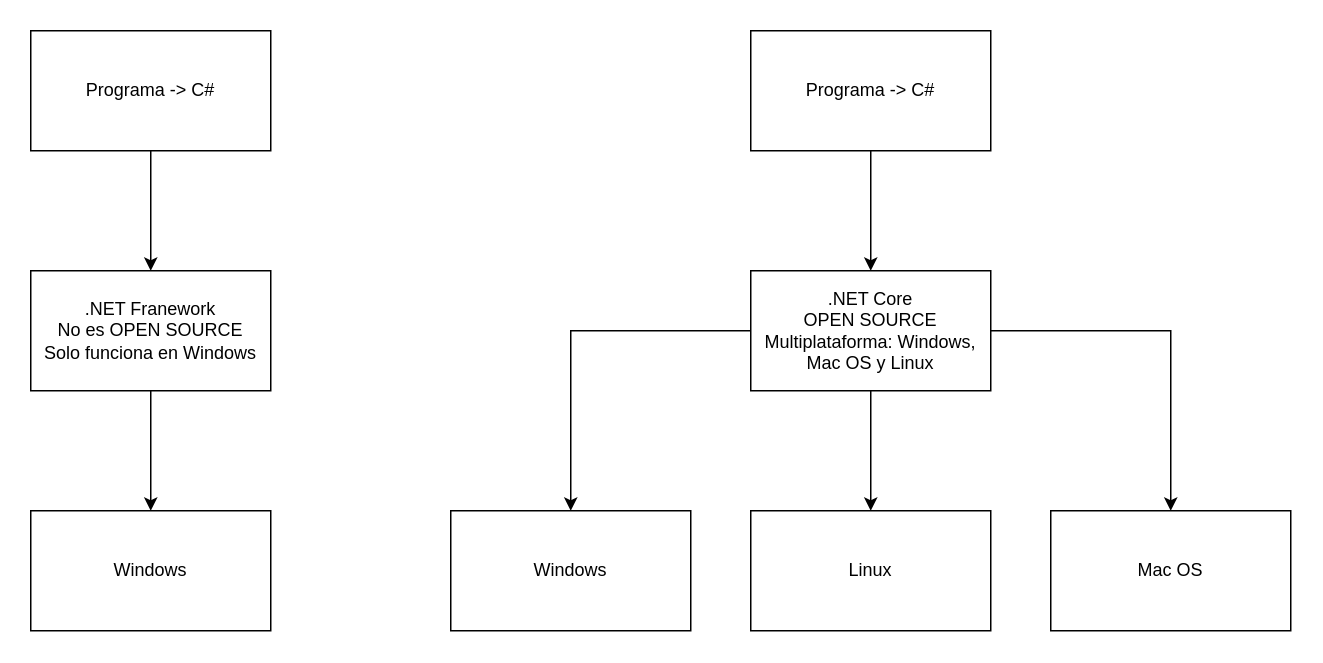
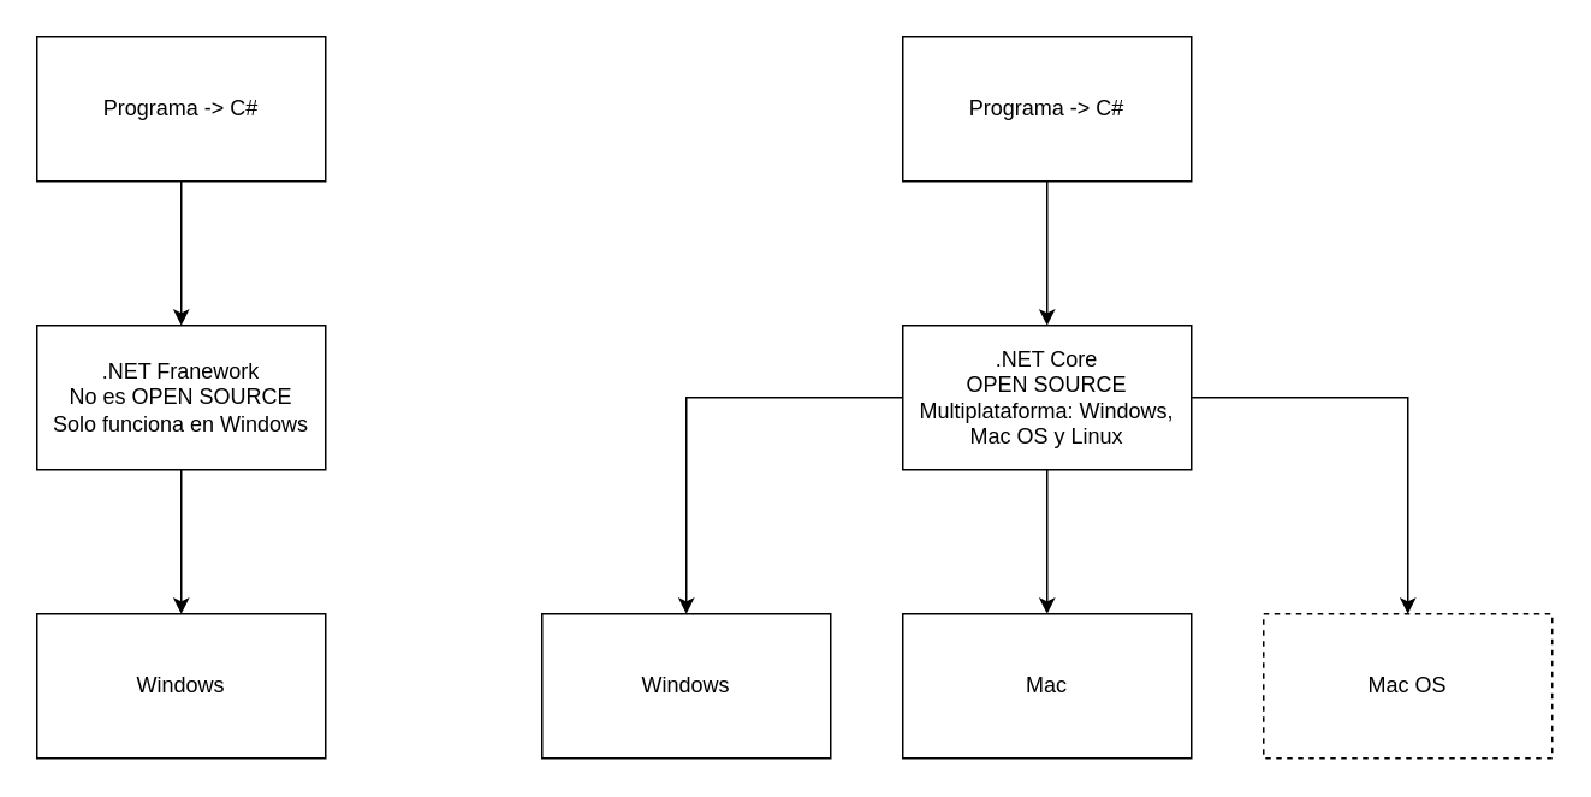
  <mxCell id="0" />
  <mxCell id="1" parent="0" />
  <mxCell id="2" value="" style="edgeStyle=orthogonalEdgeStyle;rounded=0;orthogonalLoop=1;jettySize=auto;html=1;" edge="1" parent="1" source="3" target="5"><mxGeometry relative="1" as="geometry" /></mxCell>
  <mxCell id="3" value="Programa -&amp;gt; C#" style="rounded=0;whiteSpace=wrap;html=1;" vertex="1" parent="1"><mxGeometry x="20" y="20" width="160" height="80" as="geometry" /></mxCell>
  <mxCell id="4" value="" style="edgeStyle=orthogonalEdgeStyle;rounded=0;orthogonalLoop=1;jettySize=auto;html=1;" edge="1" parent="1" source="5" target="6"><mxGeometry relative="1" as="geometry" /></mxCell>
  <mxCell id="5" value=".NET Franework&lt;br&gt;No es OPEN SOURCE&lt;br&gt;Solo funciona en Windows" style="rounded=0;whiteSpace=wrap;html=1;" vertex="1" parent="1"><mxGeometry x="20" y="180" width="160" height="80" as="geometry" /></mxCell>
  <mxCell id="6" value="Windows" style="rounded=0;whiteSpace=wrap;html=1;" vertex="1" parent="1"><mxGeometry x="20" y="340" width="160" height="80" as="geometry" /></mxCell>
  <mxCell id="7" value="" style="edgeStyle=orthogonalEdgeStyle;rounded=0;orthogonalLoop=1;jettySize=auto;html=1;" edge="1" parent="1" source="8" target="12"><mxGeometry relative="1" as="geometry" /></mxCell>
  <mxCell id="8" value="Programa -&amp;gt; C#" style="rounded=0;whiteSpace=wrap;html=1;" vertex="1" parent="1"><mxGeometry x="500" y="20" width="160" height="80" as="geometry" /></mxCell>
  <mxCell id="9" value="" style="edgeStyle=orthogonalEdgeStyle;rounded=0;orthogonalLoop=1;jettySize=auto;html=1;" edge="1" parent="1" source="12" target="13"><mxGeometry relative="1" as="geometry" /></mxCell>
  <mxCell id="10" style="edgeStyle=orthogonalEdgeStyle;rounded=0;orthogonalLoop=1;jettySize=auto;html=1;exitX=1;exitY=0.5;exitDx=0;exitDy=0;entryX=0.5;entryY=0;entryDx=0;entryDy=0;" edge="1" parent="1" source="12" target="15"><mxGeometry relative="1" as="geometry" /></mxCell>
  <mxCell id="11" style="edgeStyle=orthogonalEdgeStyle;rounded=0;orthogonalLoop=1;jettySize=auto;html=1;exitX=0.5;exitY=1;exitDx=0;exitDy=0;entryX=0.5;entryY=0;entryDx=0;entryDy=0;" edge="1" parent="1" source="12" target="14"><mxGeometry relative="1" as="geometry" /></mxCell>
  <mxCell id="12" value=".NET Core&lt;br&gt;OPEN SOURCE&lt;br&gt;Multiplataforma: Windows, Mac OS y Linux" style="rounded=0;whiteSpace=wrap;html=1;" vertex="1" parent="1"><mxGeometry x="500" y="180" width="160" height="80" as="geometry" /></mxCell>
  <mxCell id="13" value="Windows" style="rounded=0;whiteSpace=wrap;html=1;" vertex="1" parent="1"><mxGeometry x="300" y="340" width="160" height="80" as="geometry" /></mxCell>
- <mxCell id="14" value="Linux" style="rounded=0;whiteSpace=wrap;html=1;" vertex="1" parent="1"><mxGeometry x="500" y="340" width="160" height="80" as="geometry" /></mxCell>
- <mxCell id="15" value="Mac OS" style="rounded=0;whiteSpace=wrap;html=1;" vertex="1" parent="1"><mxGeometry x="700" y="340" width="160" height="80" as="geometry" /></mxCell>
+ <mxCell id="14" value="Mac" style="rounded=0;whiteSpace=wrap;html=1;" vertex="1" parent="1"><mxGeometry x="500" y="340" width="160" height="80" as="geometry" /></mxCell>
+ <mxCell id="15" value="Mac OS" style="rounded=0;whiteSpace=wrap;html=1;dashed=1;" vertex="1" parent="1"><mxGeometry x="700" y="340" width="160" height="80" as="geometry" /></mxCell>
